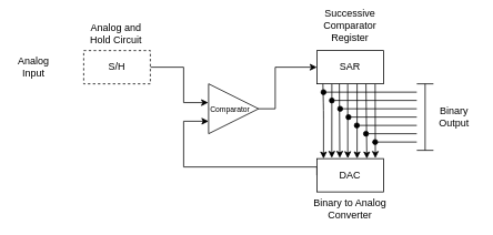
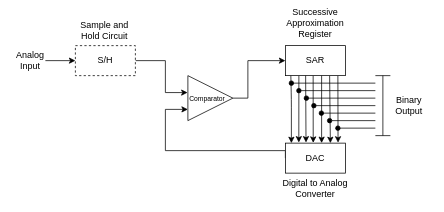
  <mxCell id="0" />
  <mxCell id="1" parent="0" />
  <mxCell id="2" value="" style="endArrow=none;html=1;entryX=0.091;entryY=0.984;entryDx=0;entryDy=0;entryPerimeter=0;startArrow=classic;startFill=1;" edge="1" parent="1" target="30"><mxGeometry width="50" height="50" relative="1" as="geometry"><mxPoint x="388" y="190" as="sourcePoint" /><mxPoint x="388" y="102.2" as="targetPoint" /><Array as="points"><mxPoint x="388" y="132" /></Array></mxGeometry></mxCell>
  <mxCell id="3" value="" style="endArrow=none;html=1;entryX=0.1;entryY=1.005;entryDx=0;entryDy=0;entryPerimeter=0;startArrow=classic;startFill=1;exitX=0.344;exitY=-0.02;exitDx=0;exitDy=0;exitPerimeter=0;" edge="1" parent="1" source="5"><mxGeometry width="50" height="50" relative="1" as="geometry"><mxPoint x="407" y="180" as="sourcePoint" /><mxPoint x="407" y="99.2" as="targetPoint" /></mxGeometry></mxCell>
  <mxCell id="4" style="edgeStyle=orthogonalEdgeStyle;rounded=0;orthogonalLoop=1;jettySize=auto;html=1;exitX=0;exitY=0.5;exitDx=0;exitDy=0;entryX=0;entryY=0.75;entryDx=0;entryDy=0;" edge="1" parent="1" source="5" target="12"><mxGeometry relative="1" as="geometry"><Array as="points"><mxPoint x="220" y="200" /><mxPoint x="220" y="145" /></Array></mxGeometry></mxCell>
  <mxCell id="5" value="DAC" style="rounded=0;whiteSpace=wrap;html=1;" vertex="1" parent="1"><mxGeometry x="380" y="190" width="80" height="40" as="geometry" /></mxCell>
  <mxCell id="6" value="" style="endArrow=none;html=1;entryX=0.1;entryY=1.005;entryDx=0;entryDy=0;entryPerimeter=0;startArrow=classic;startFill=1;exitX=0.878;exitY=-0.04;exitDx=0;exitDy=0;exitPerimeter=0;" edge="1" parent="1"><mxGeometry width="50" height="50" relative="1" as="geometry"><mxPoint x="450.24" y="189.4" as="sourcePoint" /><mxPoint x="450" y="100.2" as="targetPoint" /></mxGeometry></mxCell>
  <mxCell id="7" value="" style="endArrow=none;html=1;entryX=0.463;entryY=0.994;entryDx=0;entryDy=0;entryPerimeter=0;startArrow=classic;startFill=1;exitX=0.464;exitY=-0.06;exitDx=0;exitDy=0;exitPerimeter=0;" edge="1" parent="1" target="30"><mxGeometry width="50" height="50" relative="1" as="geometry"><mxPoint x="417.12" y="189.6" as="sourcePoint" /><mxPoint x="417" y="102" as="targetPoint" /></mxGeometry></mxCell>
  <mxCell id="8" value="" style="endArrow=none;html=1;entryX=0.604;entryY=0.968;entryDx=0;entryDy=0;entryPerimeter=0;startArrow=classic;startFill=1;exitX=0.604;exitY=-0.053;exitDx=0;exitDy=0;exitPerimeter=0;" edge="1" parent="1" target="30"><mxGeometry width="50" height="50" relative="1" as="geometry"><mxPoint x="428.32" y="189.88" as="sourcePoint" /><mxPoint x="427.83" y="102" as="targetPoint" /></mxGeometry></mxCell>
  <mxCell id="9" value="" style="endArrow=none;html=1;entryX=0.1;entryY=1.005;entryDx=0;entryDy=0;entryPerimeter=0;startArrow=classic;startFill=1;exitX=0.75;exitY=0;exitDx=0;exitDy=0;" edge="1" parent="1" source="5"><mxGeometry width="50" height="50" relative="1" as="geometry"><mxPoint x="439" y="180.8" as="sourcePoint" /><mxPoint x="439" y="100" as="targetPoint" /></mxGeometry></mxCell>
  <mxCell id="10" value="" style="endArrow=none;html=1;entryX=0.1;entryY=1.005;entryDx=0;entryDy=0;entryPerimeter=0;startArrow=classic;startFill=1;exitX=0.224;exitY=-0.02;exitDx=0;exitDy=0;exitPerimeter=0;" edge="1" parent="1" source="5"><mxGeometry width="50" height="50" relative="1" as="geometry"><mxPoint x="398" y="180.8" as="sourcePoint" /><mxPoint x="398" y="100" as="targetPoint" /></mxGeometry></mxCell>
  <mxCell id="11" style="edgeStyle=orthogonalEdgeStyle;rounded=0;orthogonalLoop=1;jettySize=auto;html=1;entryX=0;entryY=0.5;entryDx=0;entryDy=0;" edge="1" parent="1" source="12" target="30"><mxGeometry relative="1" as="geometry"><Array as="points"><mxPoint x="330" y="130" /><mxPoint x="330" y="80" /></Array></mxGeometry></mxCell>
  <mxCell id="12" value="" style="triangle;whiteSpace=wrap;html=1;" vertex="1" parent="1"><mxGeometry x="250" y="100" width="60" height="60" as="geometry" /></mxCell>
  <mxCell id="13" value="&lt;font style=&quot;font-size: 9px&quot;&gt;Comparator&lt;/font&gt;" style="text;html=1;strokeColor=none;fillColor=none;align=center;verticalAlign=middle;whiteSpace=wrap;rounded=0;" vertex="1" parent="1"><mxGeometry x="251" y="120" width="50" height="20" as="geometry" /></mxCell>
  <mxCell id="14" style="edgeStyle=orthogonalEdgeStyle;rounded=0;orthogonalLoop=1;jettySize=auto;html=1;entryX=-0.007;entryY=0.377;entryDx=0;entryDy=0;entryPerimeter=0;" edge="1" parent="1" source="15" target="12"><mxGeometry relative="1" as="geometry"><Array as="points"><mxPoint x="220" y="80" /><mxPoint x="220" y="123" /></Array></mxGeometry></mxCell>
  <mxCell id="15" value="S/H" style="rounded=0;whiteSpace=wrap;html=1;dashed=1;" vertex="1" parent="1"><mxGeometry x="100" y="60" width="80" height="40" as="geometry" /></mxCell>
- <mxCell id="16" value="Analog and Hold Circuit" style="text;html=1;strokeColor=none;fillColor=none;align=center;verticalAlign=middle;whiteSpace=wrap;rounded=0;" vertex="1" parent="1"><mxGeometry x="94" y="30" width="90" height="20" as="geometry" /></mxCell>
- <mxCell id="17" value="Successive Comparator Register" style="text;html=1;strokeColor=none;fillColor=none;align=center;verticalAlign=middle;whiteSpace=wrap;rounded=0;" vertex="1" parent="1"><mxGeometry x="375" y="20" width="90" height="20" as="geometry" /></mxCell>
- <mxCell id="18" value="Binary to Analog Converter" style="text;html=1;strokeColor=none;fillColor=none;align=center;verticalAlign=middle;whiteSpace=wrap;rounded=0;" vertex="1" parent="1"><mxGeometry x="375" y="240" width="90" height="20" as="geometry" /></mxCell>
+ <mxCell id="16" value="Sample and Hold Circuit" style="text;html=1;strokeColor=none;fillColor=none;align=center;verticalAlign=middle;whiteSpace=wrap;rounded=0;" vertex="1" parent="1"><mxGeometry x="94" y="30" width="90" height="20" as="geometry" /></mxCell>
+ <mxCell id="17" value="Successive Approximation Register" style="text;html=1;strokeColor=none;fillColor=none;align=center;verticalAlign=middle;whiteSpace=wrap;rounded=0;" vertex="1" parent="1"><mxGeometry x="375" y="20" width="90" height="20" as="geometry" /></mxCell>
+ <mxCell id="18" value="Digital to Analog Converter" style="text;html=1;strokeColor=none;fillColor=none;align=center;verticalAlign=middle;whiteSpace=wrap;rounded=0;" vertex="1" parent="1"><mxGeometry x="375" y="240" width="90" height="20" as="geometry" /></mxCell>
  <mxCell id="19" value="" style="endArrow=none;html=1;startArrow=oval;startFill=1;" edge="1" parent="1"><mxGeometry width="50" height="50" relative="1" as="geometry"><mxPoint x="388" y="110" as="sourcePoint" /><mxPoint x="500" y="110" as="targetPoint" /></mxGeometry></mxCell>
  <mxCell id="20" value="" style="endArrow=none;html=1;startArrow=oval;startFill=1;" edge="1" parent="1"><mxGeometry width="50" height="50" relative="1" as="geometry"><mxPoint x="398" y="120" as="sourcePoint" /><mxPoint x="500" y="120" as="targetPoint" /></mxGeometry></mxCell>
  <mxCell id="21" value="" style="endArrow=none;html=1;startArrow=oval;startFill=1;" edge="1" parent="1"><mxGeometry width="50" height="50" relative="1" as="geometry"><mxPoint x="408" y="130" as="sourcePoint" /><mxPoint x="500" y="130" as="targetPoint" /></mxGeometry></mxCell>
  <mxCell id="22" value="" style="endArrow=none;html=1;startArrow=oval;startFill=1;fontStyle=1" edge="1" parent="1"><mxGeometry width="50" height="50" relative="1" as="geometry"><mxPoint x="418" y="140" as="sourcePoint" /><mxPoint x="500" y="140" as="targetPoint" /></mxGeometry></mxCell>
  <mxCell id="23" value="" style="endArrow=none;html=1;startArrow=oval;startFill=1;" edge="1" parent="1"><mxGeometry width="50" height="50" relative="1" as="geometry"><mxPoint x="428" y="150" as="sourcePoint" /><mxPoint x="500" y="150" as="targetPoint" /></mxGeometry></mxCell>
  <mxCell id="24" value="" style="endArrow=none;html=1;startArrow=oval;startFill=1;" edge="1" parent="1"><mxGeometry width="50" height="50" relative="1" as="geometry"><mxPoint x="439" y="160" as="sourcePoint" /><mxPoint x="500" y="160" as="targetPoint" /></mxGeometry></mxCell>
  <mxCell id="25" value="" style="endArrow=none;html=1;startArrow=oval;startFill=1;" edge="1" parent="1"><mxGeometry width="50" height="50" relative="1" as="geometry"><mxPoint x="450" y="170" as="sourcePoint" /><mxPoint x="500" y="170" as="targetPoint" /></mxGeometry></mxCell>
  <mxCell id="26" value="" style="shape=crossbar;whiteSpace=wrap;html=1;rounded=1;direction=south;" vertex="1" parent="1"><mxGeometry x="500" y="100" width="20" height="80" as="geometry" /></mxCell>
  <mxCell id="27" value="Binary &lt;br&gt;Output" style="text;html=1;strokeColor=none;fillColor=none;align=center;verticalAlign=middle;whiteSpace=wrap;rounded=0;" vertex="1" parent="1"><mxGeometry x="520" y="130" width="50" height="20" as="geometry" /></mxCell>
+ <mxCell id="28" style="edgeStyle=orthogonalEdgeStyle;rounded=0;orthogonalLoop=1;jettySize=auto;html=1;exitX=1;exitY=0.5;exitDx=0;exitDy=0;entryX=0;entryY=0.5;entryDx=0;entryDy=0;startArrow=none;startFill=0;" edge="1" parent="1" source="29" target="15"><mxGeometry relative="1" as="geometry" /></mxCell>
  <mxCell id="29" value="Analog&lt;br&gt;Input" style="text;html=1;strokeColor=none;fillColor=none;align=center;verticalAlign=middle;whiteSpace=wrap;rounded=0;" vertex="1" parent="1"><mxGeometry x="20" y="70" width="40" height="20" as="geometry" /></mxCell>
  <mxCell id="30" value="SAR" style="rounded=0;whiteSpace=wrap;html=1;" vertex="1" parent="1"><mxGeometry x="380" y="60" width="80" height="40" as="geometry" /></mxCell>
